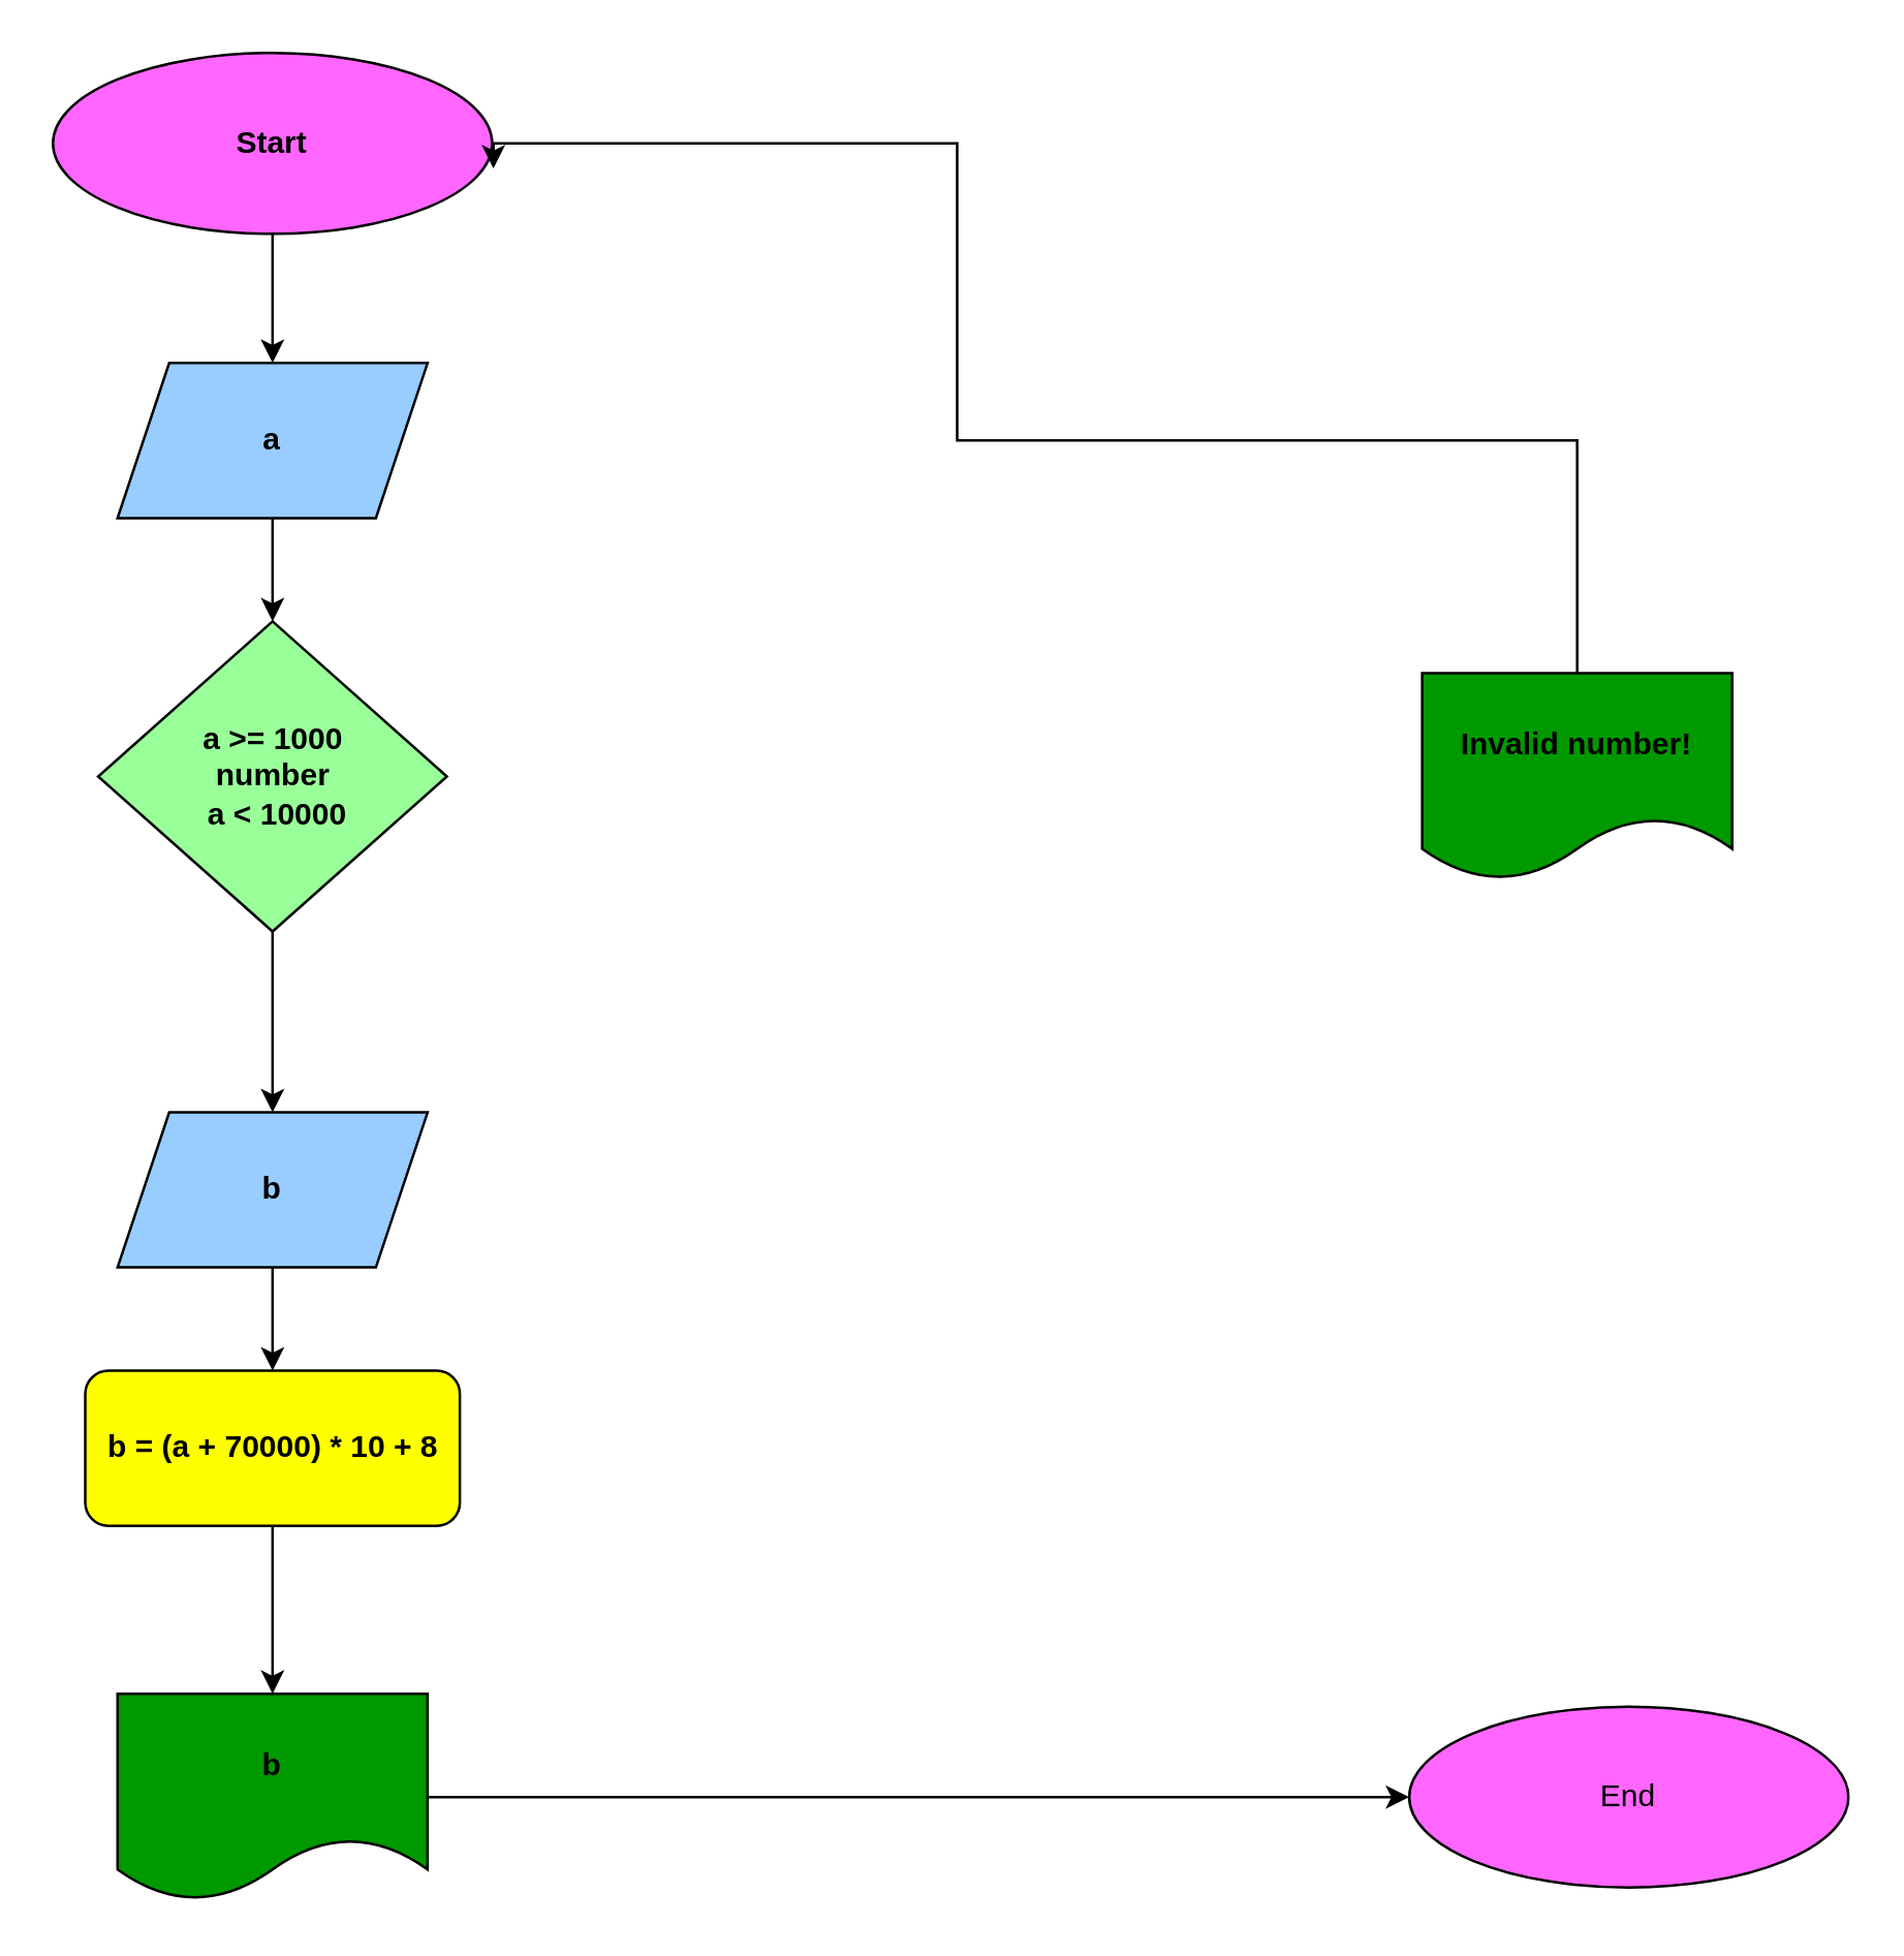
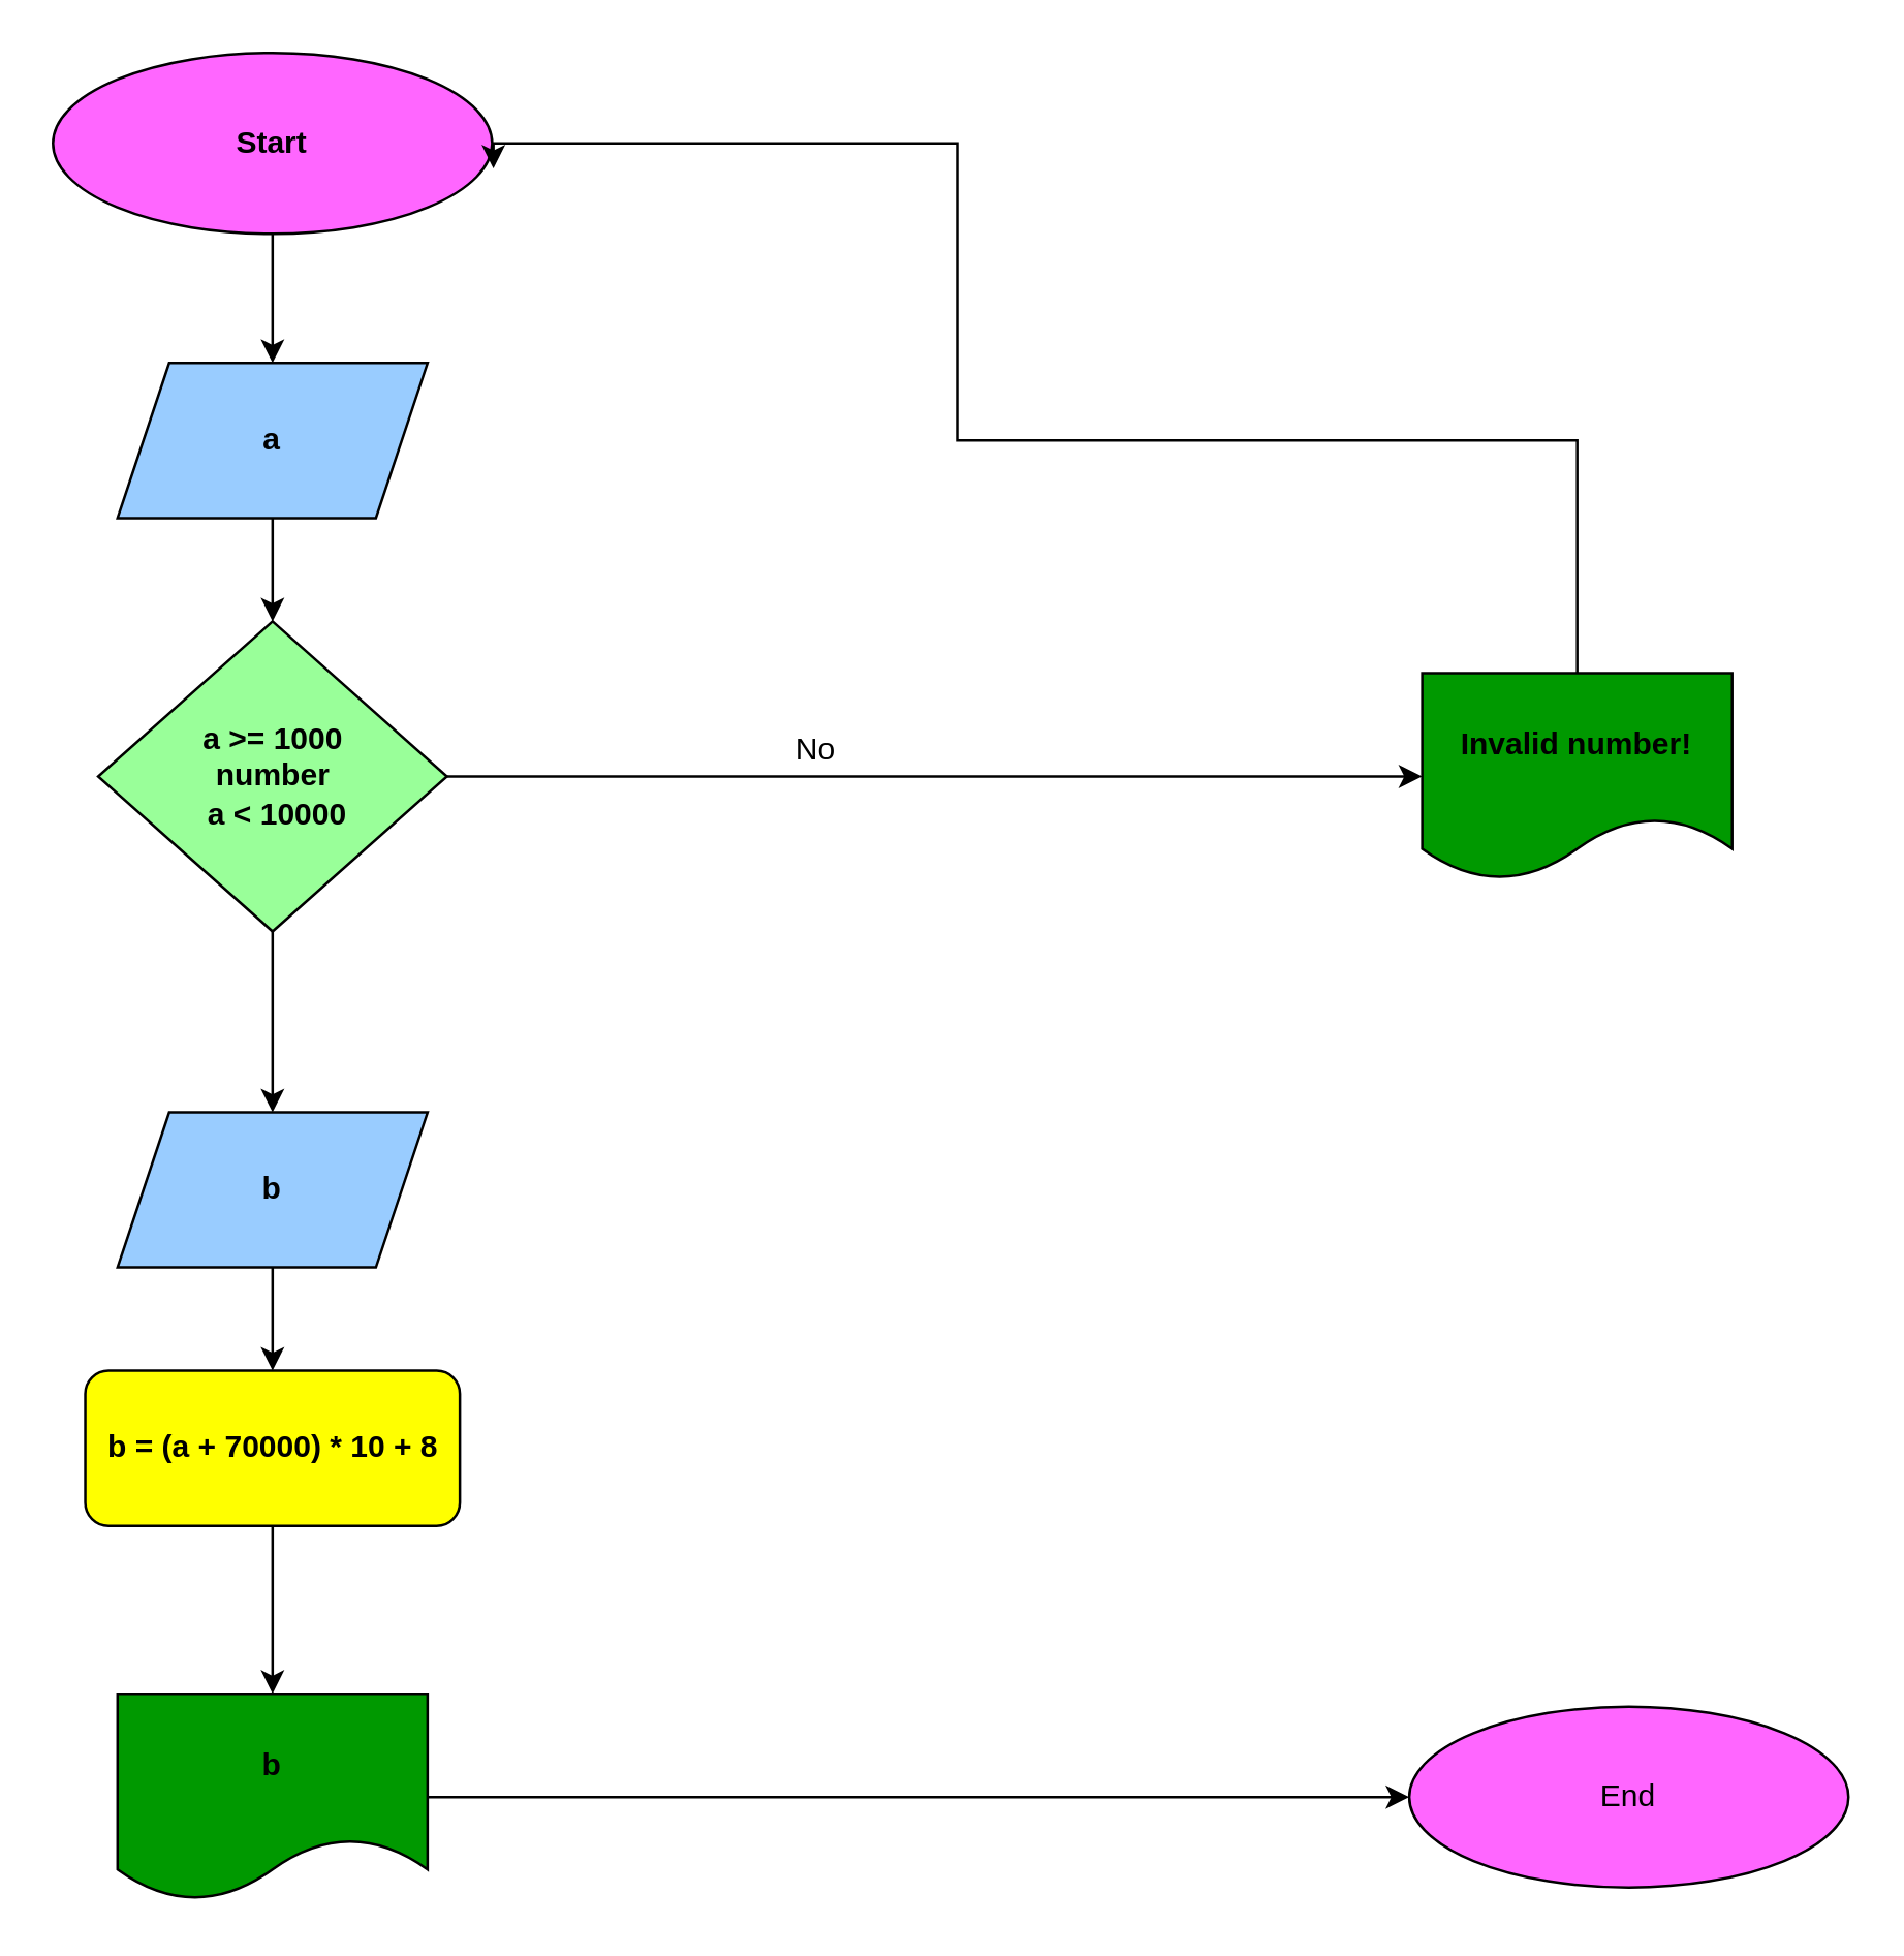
  <mxCell id="0" />
  <mxCell id="1" parent="0" />
  <mxCell id="2" value="" style="edgeStyle=orthogonalEdgeStyle;rounded=0;orthogonalLoop=1;jettySize=auto;html=1;" edge="1" parent="1" source="3" target="6"><mxGeometry relative="1" as="geometry" /></mxCell>
  <mxCell id="3" value="&lt;b&gt;Start&lt;/b&gt;" style="ellipse;whiteSpace=wrap;html=1;fillColor=#FF66FF;" vertex="1" parent="1"><mxGeometry x="20" y="20" width="170" height="70" as="geometry" /></mxCell>
  <mxCell id="4" value="End" style="ellipse;whiteSpace=wrap;html=1;fillColor=#FF66FF;" vertex="1" parent="1"><mxGeometry x="545" y="660" width="170" height="70" as="geometry" /></mxCell>
  <mxCell id="5" value="" style="edgeStyle=orthogonalEdgeStyle;rounded=0;orthogonalLoop=1;jettySize=auto;html=1;" edge="1" parent="1" source="6" target="9"><mxGeometry relative="1" as="geometry" /></mxCell>
  <mxCell id="6" value="&lt;b&gt;a&lt;/b&gt;" style="shape=parallelogram;perimeter=parallelogramPerimeter;whiteSpace=wrap;html=1;fixedSize=1;fillColor=#99CCFF;" vertex="1" parent="1"><mxGeometry x="45" y="140" width="120" height="60" as="geometry" /></mxCell>
+ <mxCell id="7" value="" style="edgeStyle=orthogonalEdgeStyle;rounded=0;orthogonalLoop=1;jettySize=auto;html=1;" edge="1" parent="1" source="9" target="11"><mxGeometry relative="1" as="geometry" /></mxCell>
  <mxCell id="8" value="" style="edgeStyle=orthogonalEdgeStyle;rounded=0;orthogonalLoop=1;jettySize=auto;html=1;" edge="1" parent="1" source="9" target="14"><mxGeometry relative="1" as="geometry" /></mxCell>
  <mxCell id="9" value="&lt;b&gt;a &amp;gt;= 1000 &lt;br&gt;number&lt;br&gt;&amp;nbsp;a &amp;lt; 10000&lt;/b&gt;" style="rhombus;whiteSpace=wrap;html=1;fillColor=#99FF99;" vertex="1" parent="1"><mxGeometry x="37.5" y="240" width="135" height="120" as="geometry" /></mxCell>
  <mxCell id="10" style="edgeStyle=orthogonalEdgeStyle;rounded=0;orthogonalLoop=1;jettySize=auto;html=1;entryX=1.003;entryY=0.639;entryDx=0;entryDy=0;entryPerimeter=0;" edge="1" parent="1" source="11" target="3"><mxGeometry relative="1" as="geometry"><Array as="points"><mxPoint x="610" y="170" /><mxPoint x="370" y="170" /><mxPoint x="370" y="55" /><mxPoint x="190" y="55" /></Array></mxGeometry></mxCell>
  <mxCell id="11" value="&lt;b&gt;Invalid number!&lt;/b&gt;" style="shape=document;whiteSpace=wrap;html=1;boundedLbl=1;fillColor=#009900;" vertex="1" parent="1"><mxGeometry x="550" y="260" width="120" height="80" as="geometry" /></mxCell>
+ <mxCell id="12" value="No" style="text;html=1;align=center;verticalAlign=middle;resizable=0;points=[];autosize=1;strokeColor=none;fillColor=none;" vertex="1" parent="1"><mxGeometry x="300" y="280" width="30" height="20" as="geometry" /></mxCell>
  <mxCell id="13" value="" style="edgeStyle=orthogonalEdgeStyle;rounded=0;orthogonalLoop=1;jettySize=auto;html=1;" edge="1" parent="1" source="14" target="16"><mxGeometry relative="1" as="geometry" /></mxCell>
  <mxCell id="14" value="&lt;b&gt;b&lt;/b&gt;" style="shape=parallelogram;perimeter=parallelogramPerimeter;whiteSpace=wrap;html=1;fixedSize=1;fillColor=#99CCFF;" vertex="1" parent="1"><mxGeometry x="45" y="430" width="120" height="60" as="geometry" /></mxCell>
  <mxCell id="15" value="" style="edgeStyle=orthogonalEdgeStyle;rounded=0;orthogonalLoop=1;jettySize=auto;html=1;" edge="1" parent="1" source="16" target="18"><mxGeometry relative="1" as="geometry" /></mxCell>
  <mxCell id="16" value="&lt;b&gt;b = (a + 70000) * 10 + 8&lt;/b&gt;" style="whiteSpace=wrap;html=1;fillColor=#FFFF00;rounded=1;" vertex="1" parent="1"><mxGeometry x="32.5" y="530" width="145" height="60" as="geometry" /></mxCell>
  <mxCell id="17" style="edgeStyle=orthogonalEdgeStyle;rounded=0;orthogonalLoop=1;jettySize=auto;html=1;entryX=0;entryY=0.5;entryDx=0;entryDy=0;" edge="1" parent="1" source="18" target="4"><mxGeometry relative="1" as="geometry" /></mxCell>
  <mxCell id="18" value="&lt;b&gt;b&lt;/b&gt;" style="shape=document;whiteSpace=wrap;html=1;boundedLbl=1;fillColor=#009900;" vertex="1" parent="1"><mxGeometry x="45" y="655" width="120" height="80" as="geometry" /></mxCell>
